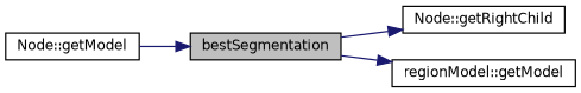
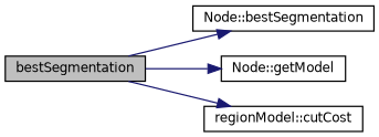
  digraph {
    rankdir=LR
    node [color=black fillcolor=white fontname=Helvetica fontsize=10 shape=record style=filled]
    edge [color=midnightblue fontname=Helvetica fontsize=10 labelfontname=Helvetica labelfontsize=10 style=solid]
    n1 [fillcolor=grey75 fontcolor=black height=0.2 label=bestSegmentation width=0.4]
-   n2 [height=0.2 label="Node::getRightChild" width=0.4]
+   n2 [height=0.2 label="Node::bestSegmentation" width=0.4]
    n3 [height=0.2 label="Node::getModel" width=0.4]
-   n4 [height=0.2 label="regionModel::getModel" width=0.4]
+   n4 [height=0.2 label="regionModel::cutCost" width=0.4]
    n1 -> n2
-   n3 -> n1
+   n1 -> n3
    n1 -> n4
  }
